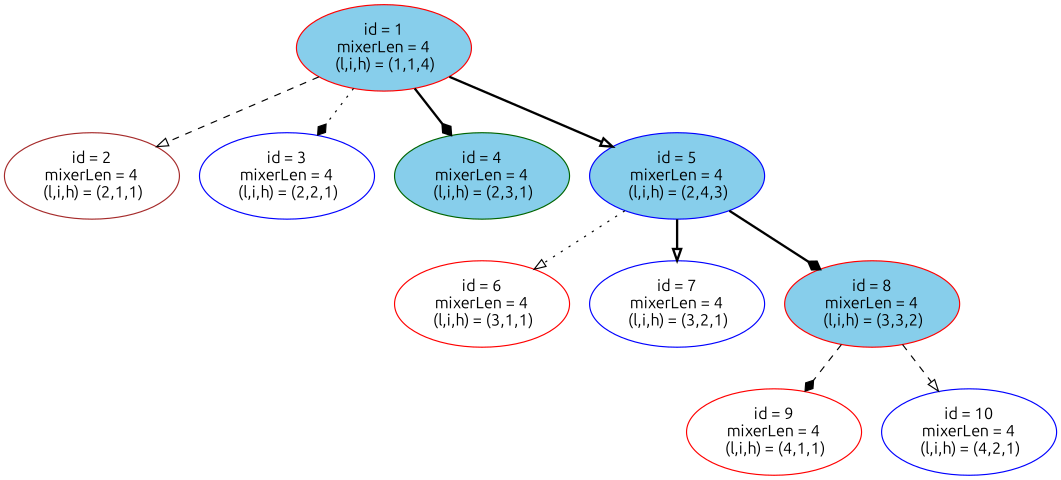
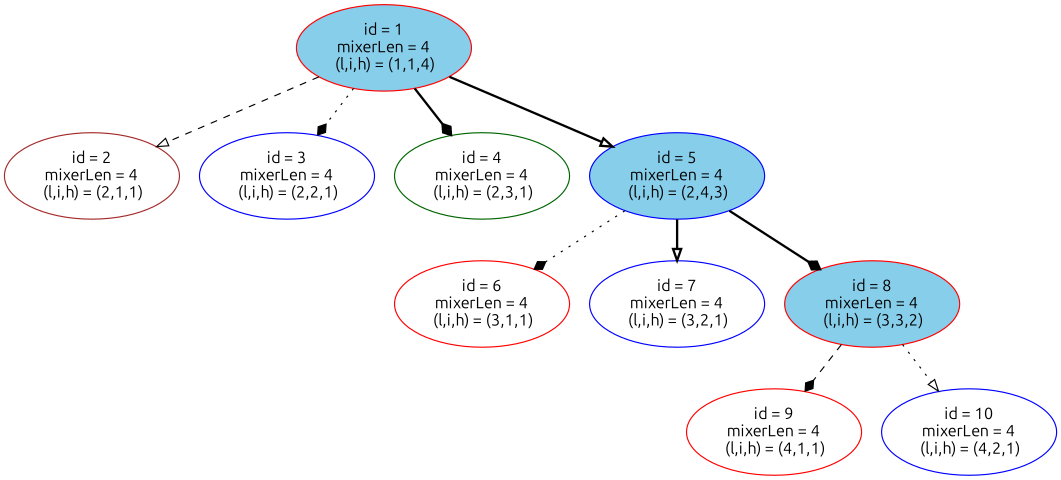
  digraph {
    fontname=Ubuntu
    ordering=out
    node [color=red fillcolor=white fontname=Ubuntu style=filled]
    edge [arrowhead=diamond fontname=Ubuntu style=bold]
    n1 [fillcolor=skyblue label="id = 1\n mixerLen = 4 \n (l,i,h) = (1,1,4)"]
    n2 [color=brown label="id = 2\n mixerLen = 4 \n (l,i,h) = (2,1,1)"]
    n3 [color=blue label="id = 3\n mixerLen = 4 \n (l,i,h) = (2,2,1)"]
-   n4 [color=darkgreen fillcolor=skyblue label="id = 4\n mixerLen = 4 \n (l,i,h) = (2,3,1)"]
+   n4 [color=darkgreen label="id = 4\n mixerLen = 4 \n (l,i,h) = (2,3,1)"]
    n5 [color=blue fillcolor=skyblue label="id = 5\n mixerLen = 4 \n (l,i,h) = (2,4,3)"]
    n6 [label="id = 6\n mixerLen = 4 \n (l,i,h) = (3,1,1)"]
    n7 [color=blue label="id = 7\n mixerLen = 4 \n (l,i,h) = (3,2,1)"]
    n8 [fillcolor=skyblue label="id = 8\n mixerLen = 4 \n (l,i,h) = (3,3,2)"]
    n9 [label="id = 9\n mixerLen = 4 \n (l,i,h) = (4,1,1)"]
    n10 [color=blue label="id = 10\n mixerLen = 4 \n (l,i,h) = (4,2,1)"]
    n1 -> n2 [arrowhead=onormal style=dashed]
    n1 -> n3 [style=dotted]
    n1 -> n4
    n1 -> n5 [arrowhead=onormal]
-   n5 -> n6 [arrowhead=onormal style=dotted]
+   n5 -> n6 [style=dotted]
    n5 -> n7 [arrowhead=onormal]
    n5 -> n8
    n8 -> n9 [style=dashed]
-   n8 -> n10 [arrowhead=onormal style=dashed]
+   n8 -> n10 [arrowhead=onormal style=dotted]
  }
